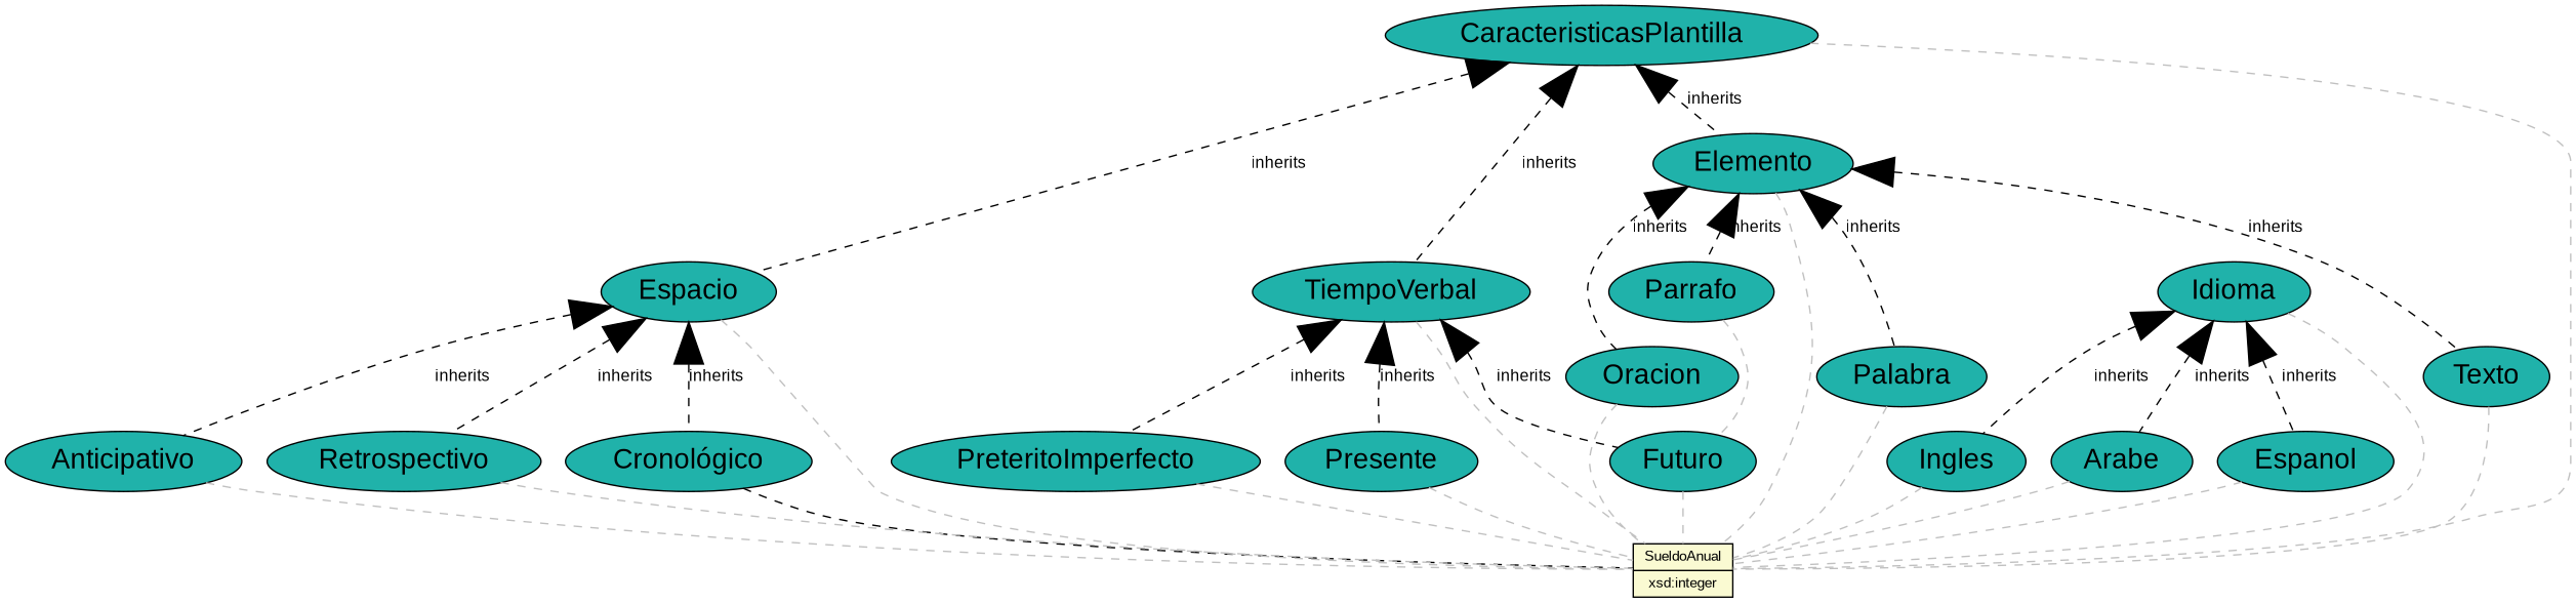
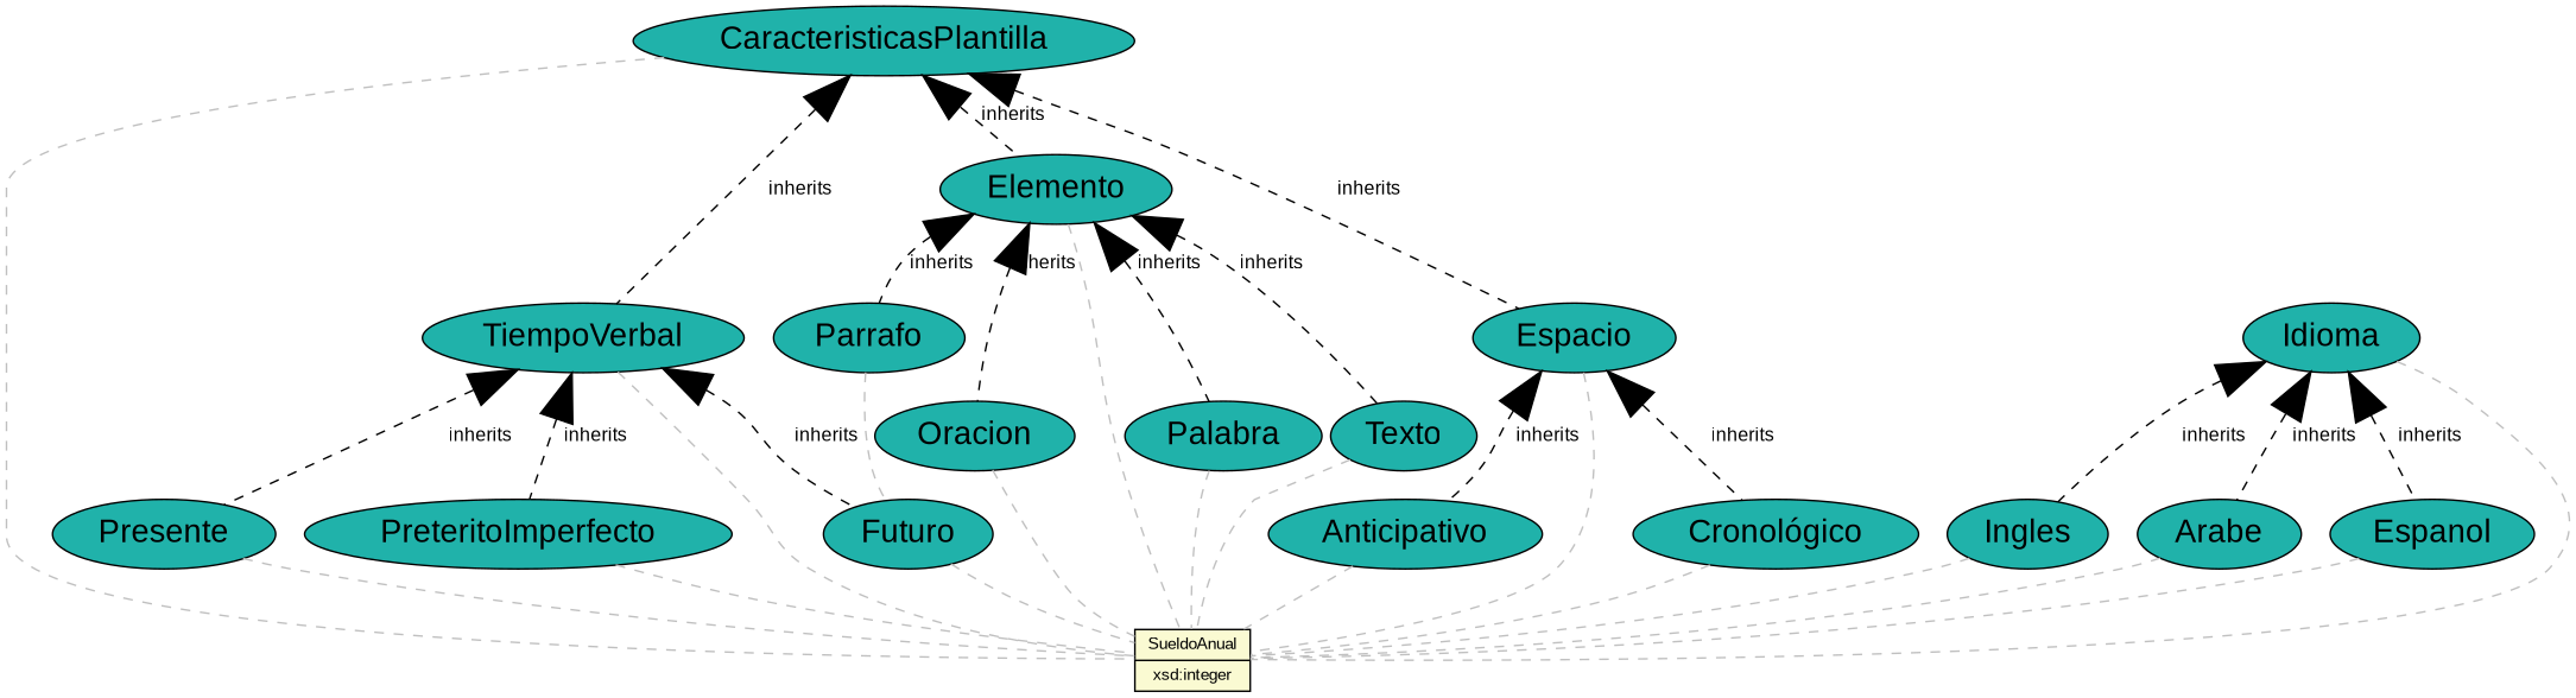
  graph {
    fontname="Liberation Sans"
    node [fillcolor=lightseagreen fontname="Liberation Sans" fontsize=20 shape=ellipse style=filled]
    edge [color=grey fontname="Liberation Sans" fontsize=12 style=dashed]
    n1 [fillcolor=lightgoldenrodyellow fontsize=10 label="{SueldoAnual|xsd:integer}" shape=record]
    n2 [label=Palabra]
    n3 [label="Cronológico"]
    n4 [label=Presente]
    n5 [label=Anticipativo]
    n6 [label=Idioma]
    n7 [label=Ingles]
    n8 [label=Arabe]
    n9 [label=Espanol]
    n10 [label=TiempoVerbal]
    n11 [label=PreteritoImperfecto]
    n12 [label=Futuro]
-   n13 [label=Retrospectivo]
    n14 [label=Texto]
    n15 [label=Oracion]
    n16 [label=Elemento]
    n17 [label=Parrafo]
    n18 [label=CaracteristicasPlantilla]
    n19 [label=Espacio]
    n2 -- n1
-   n3 -- n1 [color=black]
+   n3 -- n1
    n4 -- n1
    n5 -- n1
    n6 -- n1
    n6 -- n7 [arrowhead=normal arrowsize=3 color=black dir=back fontcolor=black label=inherits]
    n6 -- n8 [arrowhead=normal arrowsize=3 color=black dir=back fontcolor=black label=inherits]
    n6 -- n9 [arrowhead=normal arrowsize=3 color=black dir=back fontcolor=black label=inherits]
    n7 -- n1
    n8 -- n1
    n9 -- n1
    n10 -- n1
    n10 -- n4 [arrowhead=normal arrowsize=3 color=black dir=back fontcolor=black label=inherits]
    n10 -- n11 [arrowhead=normal arrowsize=3 color=black dir=back fontcolor=black label=inherits]
    n10 -- n12 [arrowhead=normal arrowsize=3 color=black dir=back fontcolor=black label=inherits]
    n11 -- n1
    n12 -- n1
-   n13 -- n1
    n14 -- n1
    n15 -- n1
    n16 -- n1
    n16 -- n2 [arrowhead=normal arrowsize=3 color=black dir=back fontcolor=black label=inherits]
    n16 -- n14 [arrowhead=normal arrowsize=3 color=black dir=back fontcolor=black label=inherits]
    n16 -- n15 [arrowhead=normal arrowsize=3 color=black dir=back fontcolor=black label=inherits]
    n16 -- n17 [arrowhead=normal arrowsize=3 color=black dir=back fontcolor=black label=inherits]
    n17 -- n12
    n18 -- n1
    n18 -- n10 [arrowhead=normal arrowsize=3 color=black dir=back fontcolor=black label=inherits]
    n18 -- n16 [arrowhead=normal arrowsize=3 color=black dir=back fontcolor=black label=inherits]
    n18 -- n19 [arrowhead=normal arrowsize=3 color=black dir=back fontcolor=black label=inherits]
    n19 -- n1
    n19 -- n3 [arrowhead=normal arrowsize=3 color=black dir=back fontcolor=black label=inherits]
    n19 -- n5 [arrowhead=normal arrowsize=3 color=black dir=back fontcolor=black label=inherits]
-   n19 -- n13 [arrowhead=normal arrowsize=3 color=black dir=back fontcolor=black label=inherits]
  }
